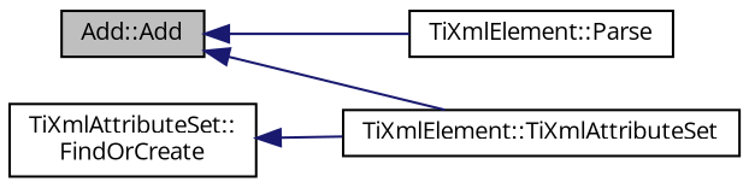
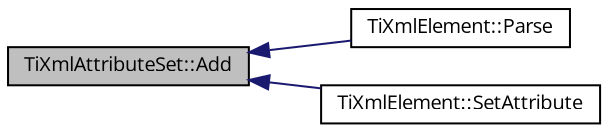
  digraph {
    fontname="Open Sans"
    rankdir=LR
    node [color=black fillcolor=white fontname="Open Sans" fontsize=10 shape=record style=filled]
    edge [color=midnightblue dir=back fontname="Open Sans" fontsize=10 labelfontname=Helvetica labelfontsize=10 style=solid]
-   n1 [fillcolor=grey75 fontcolor=black height=0.2 label="Add::Add" width=0.4]
+   n1 [fillcolor=grey75 fontcolor=black height=0.2 label="TiXmlAttributeSet::Add" width=0.4]
    n2 [height=0.2 label="TiXmlElement::Parse" width=0.4]
-   n3 [height=0.2 label="TiXmlElement::TiXmlAttributeSet" width=0.4]
-   n4 [height=0.2 label="TiXmlAttributeSet::\lFindOrCreate" width=0.4]
+   n3 [height=0.2 label="TiXmlElement::SetAttribute" width=0.4]
    n1 -> n2
    n1 -> n3
-   n4 -> n3
  }
